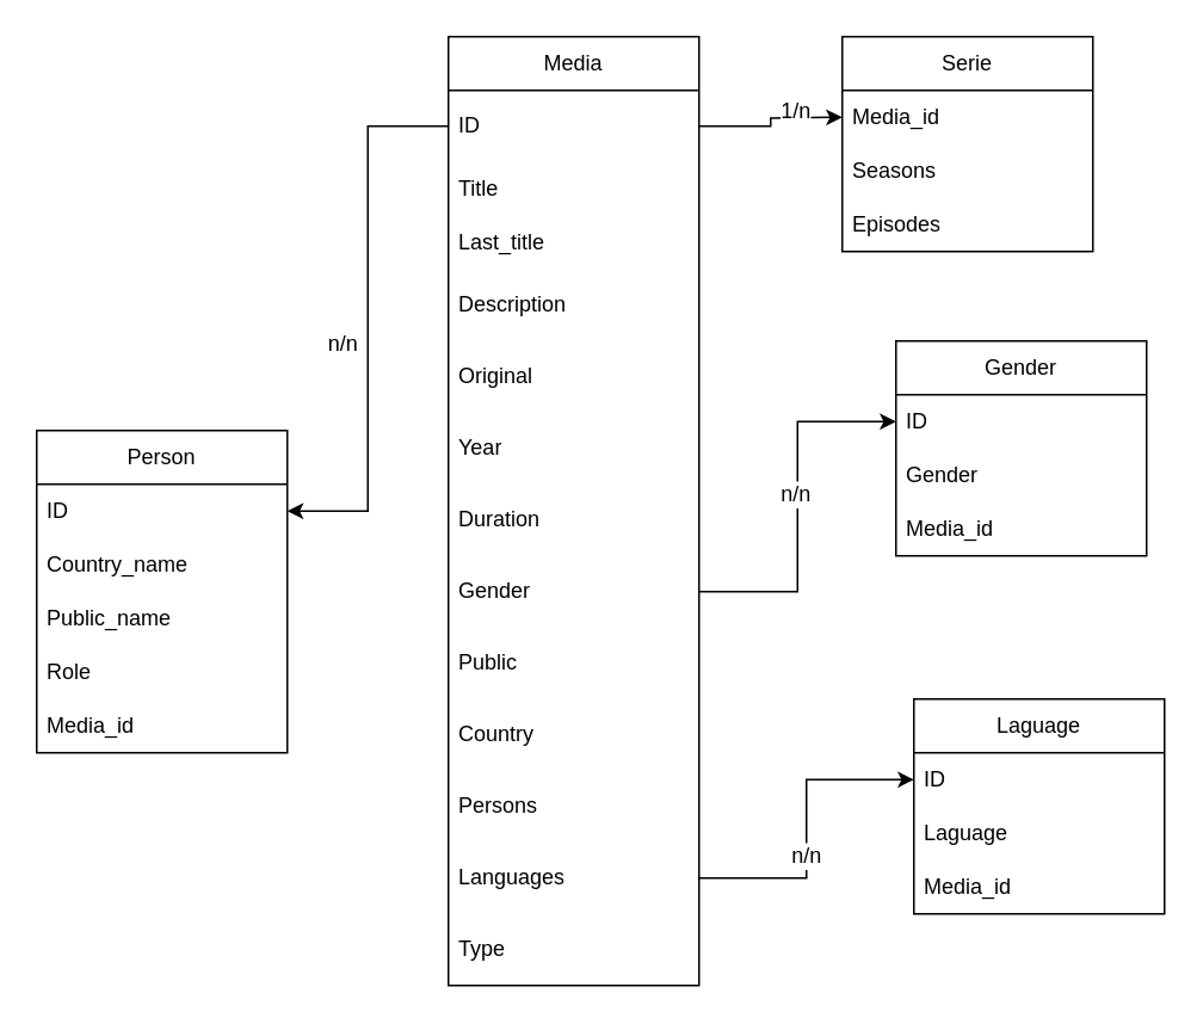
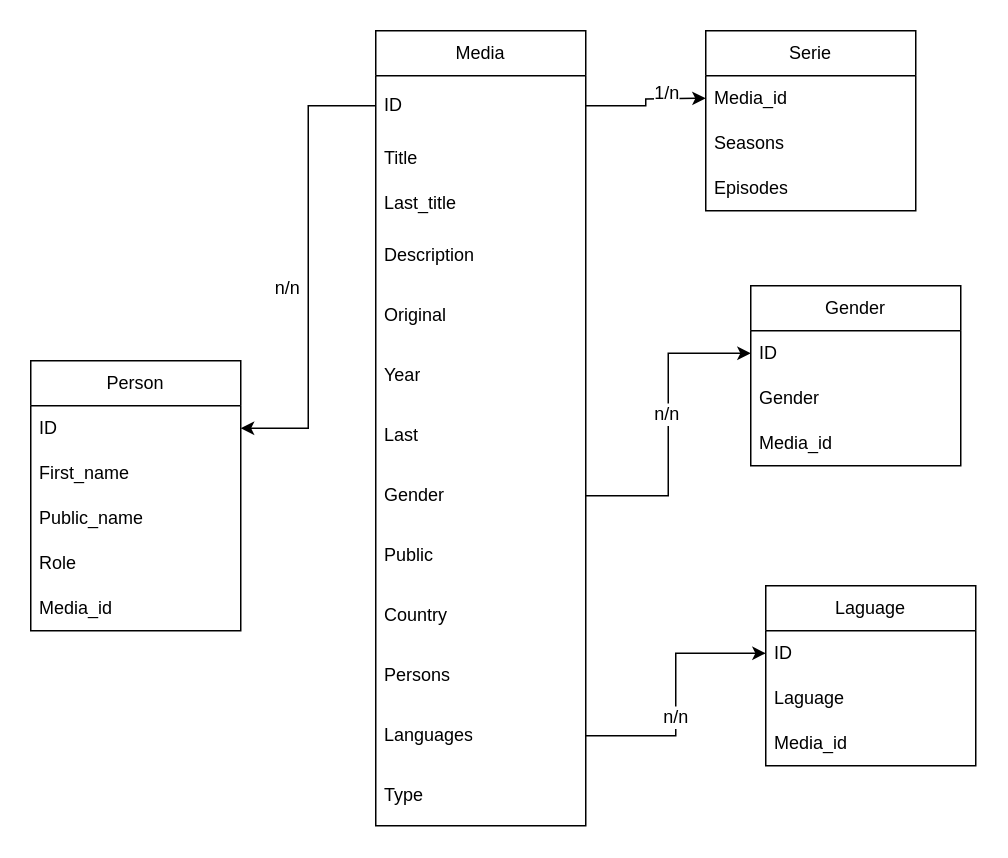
  <mxCell id="0" />
  <mxCell id="1" parent="0" />
  <mxCell id="2" value="Serie" style="swimlane;fontStyle=0;childLayout=stackLayout;horizontal=1;startSize=30;horizontalStack=0;resizeParent=1;resizeParentMax=0;resizeLast=0;collapsible=1;marginBottom=0;whiteSpace=wrap;html=1;" parent="1" vertex="1"><mxGeometry x="470" y="20" width="140" height="120" as="geometry" /></mxCell>
  <mxCell id="3" value="Media_id" style="text;strokeColor=none;fillColor=none;align=left;verticalAlign=middle;spacingLeft=4;spacingRight=4;overflow=hidden;points=[[0,0.5],[1,0.5]];portConstraint=eastwest;rotatable=0;whiteSpace=wrap;html=1;" vertex="1" parent="2"><mxGeometry y="30" width="140" height="30" as="geometry" /></mxCell>
  <mxCell id="4" value="Seasons" style="text;strokeColor=none;fillColor=none;align=left;verticalAlign=middle;spacingLeft=4;spacingRight=4;overflow=hidden;points=[[0,0.5],[1,0.5]];portConstraint=eastwest;rotatable=0;whiteSpace=wrap;html=1;" parent="2" vertex="1"><mxGeometry y="60" width="140" height="30" as="geometry" /></mxCell>
  <mxCell id="5" value="Episodes" style="text;strokeColor=none;fillColor=none;align=left;verticalAlign=middle;spacingLeft=4;spacingRight=4;overflow=hidden;points=[[0,0.5],[1,0.5]];portConstraint=eastwest;rotatable=0;whiteSpace=wrap;html=1;" parent="2" vertex="1"><mxGeometry y="90" width="140" height="30" as="geometry" /></mxCell>
  <mxCell id="6" value="Person" style="swimlane;fontStyle=0;childLayout=stackLayout;horizontal=1;startSize=30;horizontalStack=0;resizeParent=1;resizeParentMax=0;resizeLast=0;collapsible=1;marginBottom=0;whiteSpace=wrap;html=1;" parent="1" vertex="1"><mxGeometry x="20" y="240" width="140" height="180" as="geometry" /></mxCell>
  <mxCell id="7" value="ID" style="text;strokeColor=none;fillColor=none;align=left;verticalAlign=middle;spacingLeft=4;spacingRight=4;overflow=hidden;points=[[0,0.5],[1,0.5]];portConstraint=eastwest;rotatable=0;whiteSpace=wrap;html=1;" parent="6" vertex="1"><mxGeometry y="30" width="140" height="30" as="geometry" /></mxCell>
- <mxCell id="8" value="Country_name" style="text;strokeColor=none;fillColor=none;align=left;verticalAlign=middle;spacingLeft=4;spacingRight=4;overflow=hidden;points=[[0,0.5],[1,0.5]];portConstraint=eastwest;rotatable=0;whiteSpace=wrap;html=1;" parent="6" vertex="1"><mxGeometry y="60" width="140" height="30" as="geometry" /></mxCell>
+ <mxCell id="8" value="First_name" style="text;strokeColor=none;fillColor=none;align=left;verticalAlign=middle;spacingLeft=4;spacingRight=4;overflow=hidden;points=[[0,0.5],[1,0.5]];portConstraint=eastwest;rotatable=0;whiteSpace=wrap;html=1;" parent="6" vertex="1"><mxGeometry y="60" width="140" height="30" as="geometry" /></mxCell>
  <mxCell id="9" value="Public_name" style="text;strokeColor=none;fillColor=none;align=left;verticalAlign=middle;spacingLeft=4;spacingRight=4;overflow=hidden;points=[[0,0.5],[1,0.5]];portConstraint=eastwest;rotatable=0;whiteSpace=wrap;html=1;" parent="6" vertex="1"><mxGeometry y="90" width="140" height="30" as="geometry" /></mxCell>
  <mxCell id="10" value="Role" style="text;strokeColor=none;fillColor=none;align=left;verticalAlign=middle;spacingLeft=4;spacingRight=4;overflow=hidden;points=[[0,0.5],[1,0.5]];portConstraint=eastwest;rotatable=0;whiteSpace=wrap;html=1;" parent="6" vertex="1"><mxGeometry y="120" width="140" height="30" as="geometry" /></mxCell>
  <mxCell id="11" value="Media_id" style="text;strokeColor=none;fillColor=none;align=left;verticalAlign=middle;spacingLeft=4;spacingRight=4;overflow=hidden;points=[[0,0.5],[1,0.5]];portConstraint=eastwest;rotatable=0;whiteSpace=wrap;html=1;" parent="6" vertex="1"><mxGeometry y="150" width="140" height="30" as="geometry" /></mxCell>
  <mxCell id="12" value="Media" style="swimlane;fontStyle=0;childLayout=stackLayout;horizontal=1;startSize=30;horizontalStack=0;resizeParent=1;resizeParentMax=0;resizeLast=0;collapsible=1;marginBottom=0;whiteSpace=wrap;html=1;" parent="1" vertex="1"><mxGeometry x="250" y="20" width="140" height="530" as="geometry" /></mxCell>
  <mxCell id="13" value="&lt;div&gt;ID&lt;/div&gt;" style="text;strokeColor=none;fillColor=none;align=left;verticalAlign=middle;spacingLeft=4;spacingRight=4;overflow=hidden;points=[[0,0.5],[1,0.5]];portConstraint=eastwest;rotatable=0;whiteSpace=wrap;html=1;" parent="12" vertex="1"><mxGeometry y="30" width="140" height="40" as="geometry" /></mxCell>
  <mxCell id="14" value="Title" style="text;strokeColor=none;fillColor=none;align=left;verticalAlign=middle;spacingLeft=4;spacingRight=4;overflow=hidden;points=[[0,0.5],[1,0.5]];portConstraint=eastwest;rotatable=0;whiteSpace=wrap;html=1;" parent="12" vertex="1"><mxGeometry y="70" width="140" height="30" as="geometry" /></mxCell>
  <mxCell id="15" value="&lt;div&gt;Last_title&lt;/div&gt;" style="text;strokeColor=none;fillColor=none;align=left;verticalAlign=middle;spacingLeft=4;spacingRight=4;overflow=hidden;points=[[0,0.5],[1,0.5]];portConstraint=eastwest;rotatable=0;whiteSpace=wrap;html=1;" parent="12" vertex="1"><mxGeometry y="100" width="140" height="30" as="geometry" /></mxCell>
  <mxCell id="16" value="&lt;div&gt;Description&lt;/div&gt;" style="text;strokeColor=none;fillColor=none;align=left;verticalAlign=middle;spacingLeft=4;spacingRight=4;overflow=hidden;points=[[0,0.5],[1,0.5]];portConstraint=eastwest;rotatable=0;whiteSpace=wrap;html=1;" parent="12" vertex="1"><mxGeometry y="130" width="140" height="40" as="geometry" /></mxCell>
  <mxCell id="17" value="&lt;div&gt;Original&lt;/div&gt;" style="text;strokeColor=none;fillColor=none;align=left;verticalAlign=middle;spacingLeft=4;spacingRight=4;overflow=hidden;points=[[0,0.5],[1,0.5]];portConstraint=eastwest;rotatable=0;whiteSpace=wrap;html=1;" parent="12" vertex="1"><mxGeometry y="170" width="140" height="40" as="geometry" /></mxCell>
  <mxCell id="18" value="&lt;div&gt;Year&lt;/div&gt;" style="text;strokeColor=none;fillColor=none;align=left;verticalAlign=middle;spacingLeft=4;spacingRight=4;overflow=hidden;points=[[0,0.5],[1,0.5]];portConstraint=eastwest;rotatable=0;whiteSpace=wrap;html=1;" parent="12" vertex="1"><mxGeometry y="210" width="140" height="40" as="geometry" /></mxCell>
- <mxCell id="19" value="&lt;div&gt;Duration&lt;/div&gt;" style="text;strokeColor=none;fillColor=none;align=left;verticalAlign=middle;spacingLeft=4;spacingRight=4;overflow=hidden;points=[[0,0.5],[1,0.5]];portConstraint=eastwest;rotatable=0;whiteSpace=wrap;html=1;" parent="12" vertex="1"><mxGeometry y="250" width="140" height="40" as="geometry" /></mxCell>
+ <mxCell id="19" value="&lt;div&gt;Last&lt;/div&gt;" style="text;strokeColor=none;fillColor=none;align=left;verticalAlign=middle;spacingLeft=4;spacingRight=4;overflow=hidden;points=[[0,0.5],[1,0.5]];portConstraint=eastwest;rotatable=0;whiteSpace=wrap;html=1;" parent="12" vertex="1"><mxGeometry y="250" width="140" height="40" as="geometry" /></mxCell>
  <mxCell id="20" value="&lt;div&gt;Gender&lt;/div&gt;" style="text;strokeColor=none;fillColor=none;align=left;verticalAlign=middle;spacingLeft=4;spacingRight=4;overflow=hidden;points=[[0,0.5],[1,0.5]];portConstraint=eastwest;rotatable=0;whiteSpace=wrap;html=1;" parent="12" vertex="1"><mxGeometry y="290" width="140" height="40" as="geometry" /></mxCell>
  <mxCell id="21" value="&lt;div&gt;Public&lt;/div&gt;" style="text;strokeColor=none;fillColor=none;align=left;verticalAlign=middle;spacingLeft=4;spacingRight=4;overflow=hidden;points=[[0,0.5],[1,0.5]];portConstraint=eastwest;rotatable=0;whiteSpace=wrap;html=1;" parent="12" vertex="1"><mxGeometry y="330" width="140" height="40" as="geometry" /></mxCell>
  <mxCell id="22" value="&lt;div&gt;Country&lt;/div&gt;" style="text;strokeColor=none;fillColor=none;align=left;verticalAlign=middle;spacingLeft=4;spacingRight=4;overflow=hidden;points=[[0,0.5],[1,0.5]];portConstraint=eastwest;rotatable=0;whiteSpace=wrap;html=1;" parent="12" vertex="1"><mxGeometry y="370" width="140" height="40" as="geometry" /></mxCell>
  <mxCell id="23" value="Persons" style="text;strokeColor=none;fillColor=none;align=left;verticalAlign=middle;spacingLeft=4;spacingRight=4;overflow=hidden;points=[[0,0.5],[1,0.5]];portConstraint=eastwest;rotatable=0;whiteSpace=wrap;html=1;" parent="12" vertex="1"><mxGeometry y="410" width="140" height="40" as="geometry" /></mxCell>
  <mxCell id="24" value="&lt;div&gt;Languages&lt;br&gt;&lt;/div&gt;" style="text;strokeColor=none;fillColor=none;align=left;verticalAlign=middle;spacingLeft=4;spacingRight=4;overflow=hidden;points=[[0,0.5],[1,0.5]];portConstraint=eastwest;rotatable=0;whiteSpace=wrap;html=1;" parent="12" vertex="1"><mxGeometry y="450" width="140" height="40" as="geometry" /></mxCell>
  <mxCell id="25" value="Type" style="text;strokeColor=none;fillColor=none;align=left;verticalAlign=middle;spacingLeft=4;spacingRight=4;overflow=hidden;points=[[0,0.5],[1,0.5]];portConstraint=eastwest;rotatable=0;whiteSpace=wrap;html=1;" parent="12" vertex="1"><mxGeometry y="490" width="140" height="40" as="geometry" /></mxCell>
  <mxCell id="26" style="edgeStyle=orthogonalEdgeStyle;rounded=0;orthogonalLoop=1;jettySize=auto;html=1;exitX=0;exitY=0.5;exitDx=0;exitDy=0;entryX=1;entryY=0.5;entryDx=0;entryDy=0;fontFamily=Helvetica;fontSize=12;fontColor=default;" parent="1" source="13" target="7" edge="1"><mxGeometry relative="1" as="geometry" /></mxCell>
  <mxCell id="27" value="n/n" style="edgeLabel;html=1;align=center;verticalAlign=middle;resizable=0;points=[];spacingLeft=4;spacingRight=4;fontFamily=Helvetica;fontSize=12;fontColor=default;fillColor=none;gradientColor=none;" parent="26" vertex="1" connectable="0"><mxGeometry x="0.094" y="-3" relative="1" as="geometry"><mxPoint x="-12" y="-1" as="offset" /></mxGeometry></mxCell>
  <mxCell id="28" style="edgeStyle=orthogonalEdgeStyle;rounded=0;orthogonalLoop=1;jettySize=auto;html=1;exitX=1;exitY=0.5;exitDx=0;exitDy=0;fontFamily=Helvetica;fontSize=12;fontColor=default;entryX=0;entryY=0.5;entryDx=0;entryDy=0;" parent="1" source="13" edge="1"><mxGeometry relative="1" as="geometry"><mxPoint x="470" y="65" as="targetPoint" /></mxGeometry></mxCell>
  <mxCell id="29" value="1/n" style="edgeLabel;html=1;align=center;verticalAlign=middle;resizable=0;points=[];spacingLeft=4;spacingRight=4;fontFamily=Helvetica;fontSize=12;fontColor=default;fillColor=none;gradientColor=none;" parent="28" vertex="1" connectable="0"><mxGeometry x="0.054" y="2" relative="1" as="geometry"><mxPoint x="13" y="-2" as="offset" /></mxGeometry></mxCell>
  <mxCell id="30" value="&lt;div align=&quot;center&quot;&gt;Gender&lt;/div&gt;" style="swimlane;fontStyle=0;childLayout=stackLayout;horizontal=1;startSize=30;horizontalStack=0;resizeParent=1;resizeParentMax=0;resizeLast=0;collapsible=1;marginBottom=0;whiteSpace=wrap;html=1;align=center;verticalAlign=middle;spacingLeft=4;spacingRight=4;fontFamily=Helvetica;fontSize=12;fontColor=default;fillColor=none;gradientColor=none;" parent="1" vertex="1"><mxGeometry x="500" y="190" width="140" height="120" as="geometry" /></mxCell>
  <mxCell id="31" value="ID" style="text;strokeColor=none;fillColor=none;align=left;verticalAlign=middle;spacingLeft=4;spacingRight=4;overflow=hidden;points=[[0,0.5],[1,0.5]];portConstraint=eastwest;rotatable=0;whiteSpace=wrap;html=1;fontFamily=Helvetica;fontSize=12;fontColor=default;" parent="30" vertex="1"><mxGeometry y="30" width="140" height="30" as="geometry" /></mxCell>
  <mxCell id="32" value="Gender" style="text;strokeColor=none;fillColor=none;align=left;verticalAlign=middle;spacingLeft=4;spacingRight=4;overflow=hidden;points=[[0,0.5],[1,0.5]];portConstraint=eastwest;rotatable=0;whiteSpace=wrap;html=1;fontFamily=Helvetica;fontSize=12;fontColor=default;" parent="30" vertex="1"><mxGeometry y="60" width="140" height="30" as="geometry" /></mxCell>
  <mxCell id="33" value="Media_id" style="text;strokeColor=none;fillColor=none;align=left;verticalAlign=middle;spacingLeft=4;spacingRight=4;overflow=hidden;points=[[0,0.5],[1,0.5]];portConstraint=eastwest;rotatable=0;whiteSpace=wrap;html=1;fontFamily=Helvetica;fontSize=12;fontColor=default;" parent="30" vertex="1"><mxGeometry y="90" width="140" height="30" as="geometry" /></mxCell>
  <mxCell id="34" style="edgeStyle=orthogonalEdgeStyle;rounded=0;orthogonalLoop=1;jettySize=auto;html=1;exitX=1;exitY=0.5;exitDx=0;exitDy=0;entryX=0;entryY=0.5;entryDx=0;entryDy=0;fontFamily=Helvetica;fontSize=12;fontColor=default;" parent="1" source="20" target="31" edge="1"><mxGeometry relative="1" as="geometry" /></mxCell>
  <mxCell id="35" value="n/n" style="edgeLabel;html=1;align=center;verticalAlign=middle;resizable=0;points=[];spacingLeft=4;spacingRight=4;fontFamily=Helvetica;fontSize=12;fontColor=default;fillColor=none;gradientColor=none;" parent="34" vertex="1" connectable="0"><mxGeometry x="-0.11" y="2" relative="1" as="geometry"><mxPoint y="-19" as="offset" /></mxGeometry></mxCell>
  <mxCell id="36" value="Laguage" style="swimlane;fontStyle=0;childLayout=stackLayout;horizontal=1;startSize=30;horizontalStack=0;resizeParent=1;resizeParentMax=0;resizeLast=0;collapsible=1;marginBottom=0;whiteSpace=wrap;html=1;align=center;verticalAlign=middle;spacingLeft=4;spacingRight=4;fontFamily=Helvetica;fontSize=12;fontColor=default;fillColor=none;gradientColor=none;" parent="1" vertex="1"><mxGeometry x="510" y="390" width="140" height="120" as="geometry" /></mxCell>
  <mxCell id="37" value="ID" style="text;strokeColor=none;fillColor=none;align=left;verticalAlign=middle;spacingLeft=4;spacingRight=4;overflow=hidden;points=[[0,0.5],[1,0.5]];portConstraint=eastwest;rotatable=0;whiteSpace=wrap;html=1;fontFamily=Helvetica;fontSize=12;fontColor=default;" parent="36" vertex="1"><mxGeometry y="30" width="140" height="30" as="geometry" /></mxCell>
  <mxCell id="38" value="Laguage" style="text;strokeColor=none;fillColor=none;align=left;verticalAlign=middle;spacingLeft=4;spacingRight=4;overflow=hidden;points=[[0,0.5],[1,0.5]];portConstraint=eastwest;rotatable=0;whiteSpace=wrap;html=1;fontFamily=Helvetica;fontSize=12;fontColor=default;" parent="36" vertex="1"><mxGeometry y="60" width="140" height="30" as="geometry" /></mxCell>
  <mxCell id="39" value="Media_id" style="text;strokeColor=none;fillColor=none;align=left;verticalAlign=middle;spacingLeft=4;spacingRight=4;overflow=hidden;points=[[0,0.5],[1,0.5]];portConstraint=eastwest;rotatable=0;whiteSpace=wrap;html=1;fontFamily=Helvetica;fontSize=12;fontColor=default;" parent="36" vertex="1"><mxGeometry y="90" width="140" height="30" as="geometry" /></mxCell>
  <mxCell id="40" style="edgeStyle=orthogonalEdgeStyle;rounded=0;orthogonalLoop=1;jettySize=auto;html=1;exitX=1;exitY=0.5;exitDx=0;exitDy=0;entryX=0;entryY=0.5;entryDx=0;entryDy=0;fontFamily=Helvetica;fontSize=12;fontColor=default;" parent="1" source="24" target="37" edge="1"><mxGeometry relative="1" as="geometry" /></mxCell>
  <mxCell id="41" value="n/n" style="edgeLabel;html=1;align=center;verticalAlign=middle;resizable=0;points=[];spacingLeft=4;spacingRight=4;fontFamily=Helvetica;fontSize=12;fontColor=default;fillColor=none;gradientColor=none;" parent="40" vertex="1" connectable="0"><mxGeometry x="-0.164" y="1" relative="1" as="geometry"><mxPoint as="offset" /></mxGeometry></mxCell>
